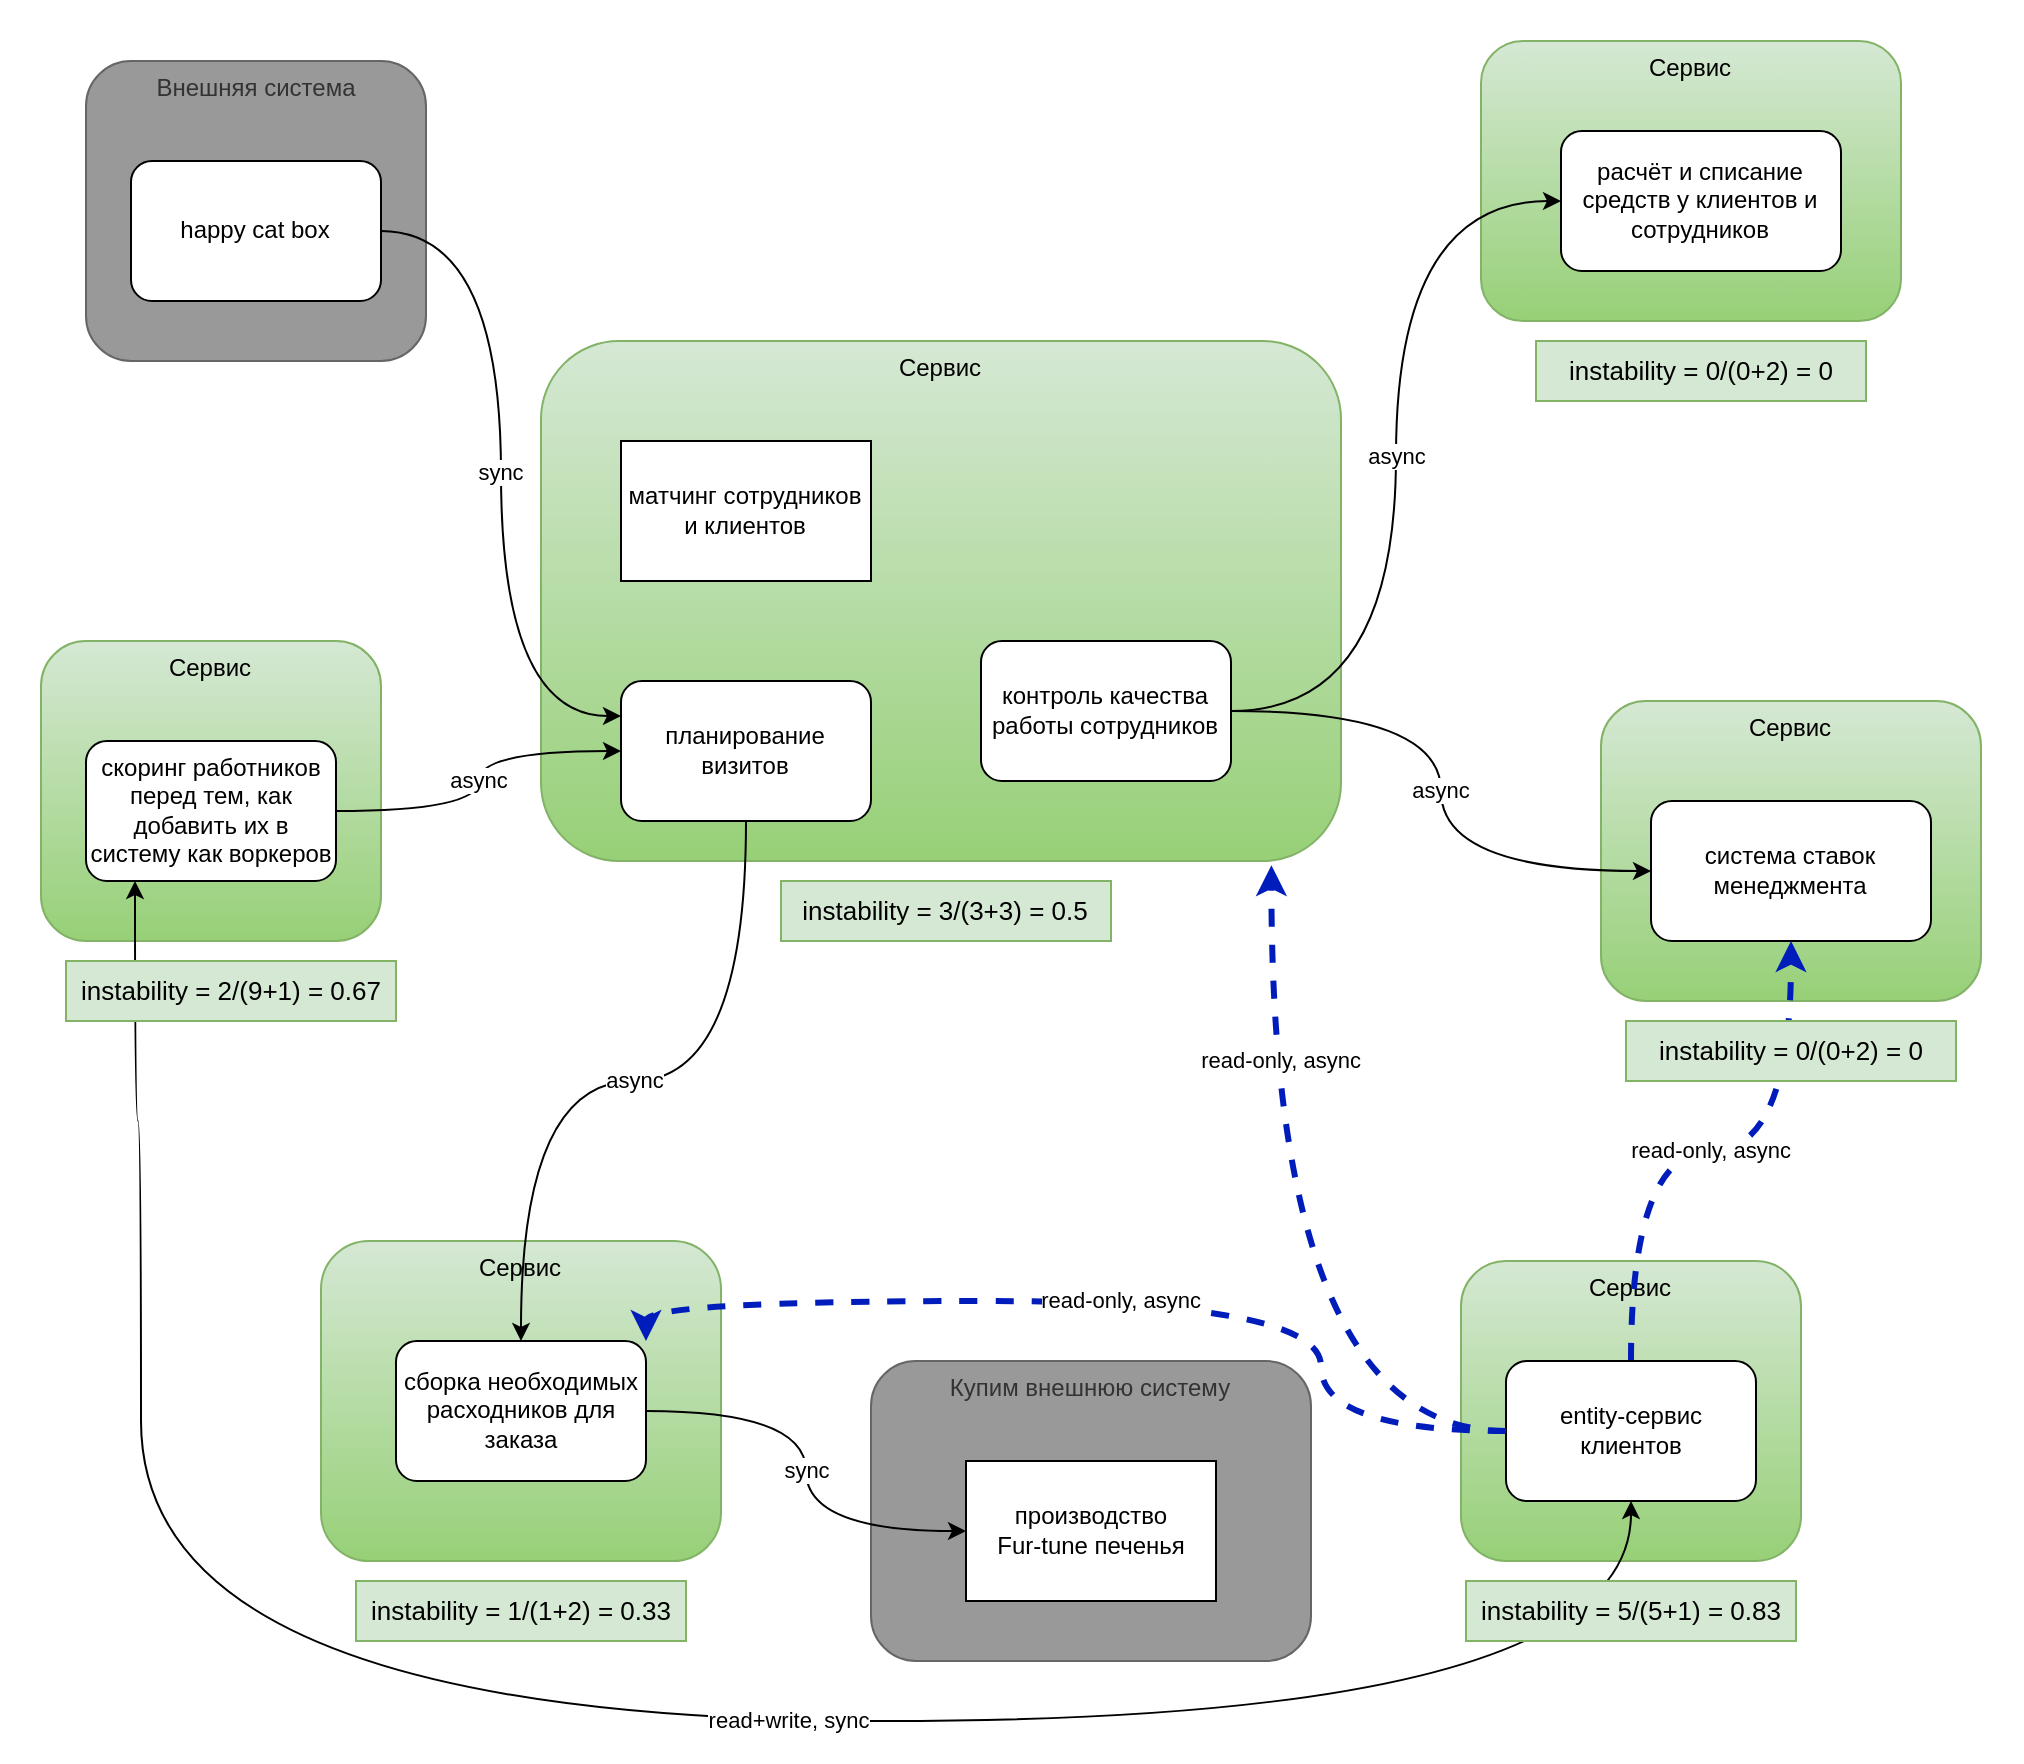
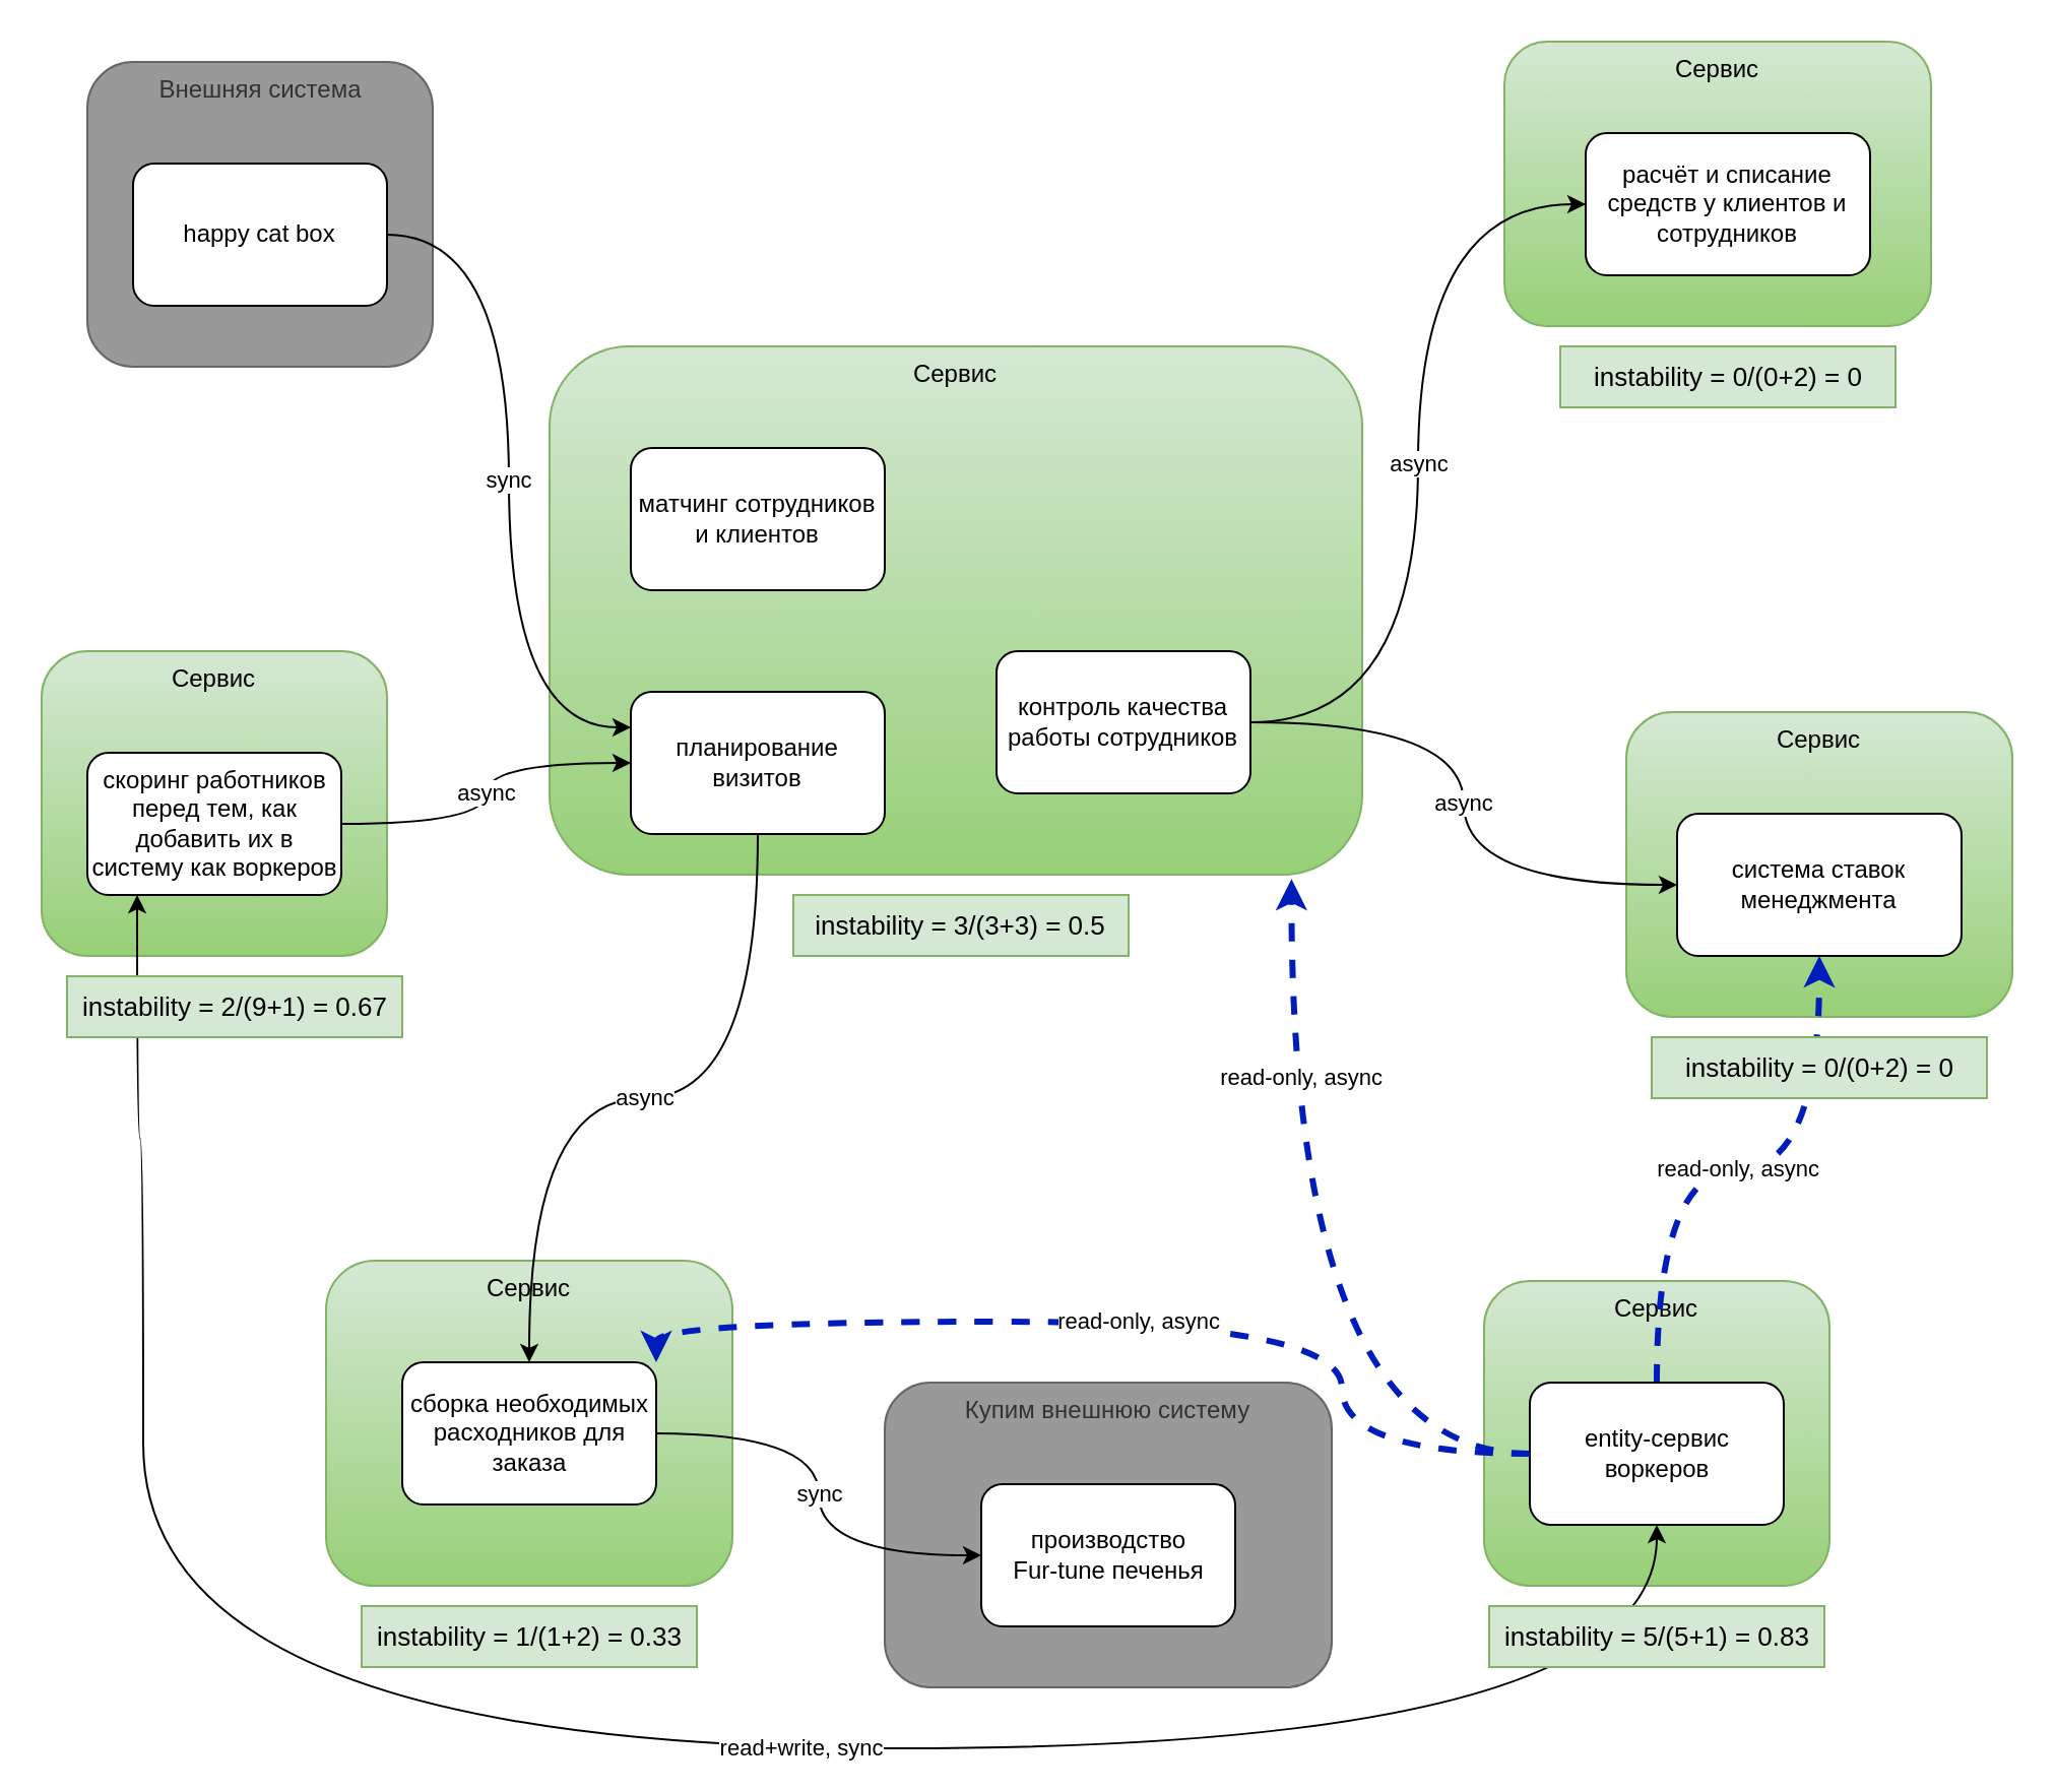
  <mxCell id="0" />
  <mxCell id="1" parent="0" />
  <mxCell id="2" value="Сервис" style="rounded=1;whiteSpace=wrap;html=1;fillColor=#d5e8d4;strokeColor=#82b366;verticalAlign=top;gradientColor=#97d077;" parent="1" vertex="1"><mxGeometry x="270" y="170" width="400" height="260" as="geometry" /></mxCell>
  <mxCell id="3" value="Внешняя система" style="rounded=1;whiteSpace=wrap;html=1;verticalAlign=top;fillColor=#999999;strokeColor=#666666;fontColor=#333333;" parent="1" vertex="1"><mxGeometry x="42.5" y="30" width="170" height="150" as="geometry" /></mxCell>
  <mxCell id="4" value="Сервис" style="rounded=1;whiteSpace=wrap;html=1;fillColor=#d5e8d4;strokeColor=#82b366;verticalAlign=top;gradientColor=#97d077;" parent="1" vertex="1"><mxGeometry x="20" y="320" width="170" height="150" as="geometry" /></mxCell>
  <mxCell id="5" value="Сервис" style="rounded=1;whiteSpace=wrap;html=1;fillColor=#d5e8d4;strokeColor=#82b366;verticalAlign=top;gradientColor=#97d077;" parent="1" vertex="1"><mxGeometry x="160" y="620" width="200" height="160" as="geometry" /></mxCell>
  <mxCell id="6" value="Купим внешнюю систему" style="rounded=1;whiteSpace=wrap;html=1;verticalAlign=top;fillColor=#999999;strokeColor=#666666;fontColor=#333333;" parent="1" vertex="1"><mxGeometry x="435" y="680" width="220" height="150" as="geometry" /></mxCell>
  <mxCell id="7" value="Сервис" style="rounded=1;whiteSpace=wrap;html=1;fillColor=#d5e8d4;strokeColor=#82b366;verticalAlign=top;gradientColor=#97d077;" parent="1" vertex="1"><mxGeometry x="730" y="630" width="170" height="150" as="geometry" /></mxCell>
  <mxCell id="8" value="Сервис" style="rounded=1;whiteSpace=wrap;html=1;fillColor=#d5e8d4;strokeColor=#82b366;verticalAlign=top;gradientColor=#97d077;" parent="1" vertex="1"><mxGeometry x="800" y="350" width="190" height="150" as="geometry" /></mxCell>
  <mxCell id="9" value="Сервис" style="rounded=1;whiteSpace=wrap;html=1;fillColor=#d5e8d4;strokeColor=#82b366;verticalAlign=top;gradientColor=#97d077;" parent="1" vertex="1"><mxGeometry x="740" y="20" width="210" height="140" as="geometry" /></mxCell>
  <mxCell id="10" value="расчёт и списание средств у клиентов и сотрудников" style="rounded=1;whiteSpace=wrap;html=1;" parent="1" vertex="1"><mxGeometry x="780" y="65" width="140" height="70" as="geometry" /></mxCell>
  <mxCell id="11" value="система ставок менеджмента" style="rounded=1;whiteSpace=wrap;html=1;" parent="1" vertex="1"><mxGeometry x="825" y="400" width="140" height="70" as="geometry" /></mxCell>
  <mxCell id="12" value="read-only, async" style="edgeStyle=orthogonalEdgeStyle;rounded=0;orthogonalLoop=1;jettySize=auto;html=1;curved=1;strokeWidth=3;dashed=1;fillColor=#0050ef;strokeColor=#001DBC;" parent="1" source="14" target="11" edge="1"><mxGeometry relative="1" as="geometry" /></mxCell>
  <mxCell id="13" value="read-only, async" style="edgeStyle=orthogonalEdgeStyle;rounded=0;orthogonalLoop=1;jettySize=auto;html=1;curved=1;strokeWidth=3;entryX=1;entryY=0;entryDx=0;entryDy=0;dashed=1;fillColor=#0050ef;strokeColor=#001DBC;" parent="1" source="14" target="16" edge="1"><mxGeometry relative="1" as="geometry"><Array as="points"><mxPoint x="660" y="715" /><mxPoint x="660" y="650" /><mxPoint x="323" y="650" /></Array></mxGeometry></mxCell>
- <mxCell id="14" value="entity-сервис клиентов" style="rounded=1;whiteSpace=wrap;html=1;" parent="1" vertex="1"><mxGeometry x="752.5" y="680" width="125" height="70" as="geometry" /></mxCell>
- <mxCell id="15" value="производство&lt;div&gt;Fur-tune печенья&lt;/div&gt;" style="whiteSpace=wrap;html=1;rounded=0;" parent="1" vertex="1"><mxGeometry x="482.5" y="730" width="125" height="70" as="geometry" /></mxCell>
+ <mxCell id="14" value="entity-сервис воркеров" style="rounded=1;whiteSpace=wrap;html=1;" parent="1" vertex="1"><mxGeometry x="752.5" y="680" width="125" height="70" as="geometry" /></mxCell>
+ <mxCell id="15" value="производство&lt;div&gt;Fur-tune печенья&lt;/div&gt;" style="rounded=1;whiteSpace=wrap;html=1;" parent="1" vertex="1"><mxGeometry x="482.5" y="730" width="125" height="70" as="geometry" /></mxCell>
  <mxCell id="16" value="сборка необходимых расходников для заказа" style="rounded=1;whiteSpace=wrap;html=1;" parent="1" vertex="1"><mxGeometry x="197.5" y="670" width="125" height="70" as="geometry" /></mxCell>
  <mxCell id="17" value="async" style="edgeStyle=orthogonalEdgeStyle;rounded=0;orthogonalLoop=1;jettySize=auto;html=1;entryX=0;entryY=0.5;entryDx=0;entryDy=0;curved=1;" parent="1" source="18" target="23" edge="1"><mxGeometry relative="1" as="geometry" /></mxCell>
  <mxCell id="18" value="скоринг работников перед тем, как добавить их в систему как воркеров" style="rounded=1;whiteSpace=wrap;html=1;" parent="1" vertex="1"><mxGeometry x="42.5" y="370" width="125" height="70" as="geometry" /></mxCell>
  <mxCell id="19" value="sync" style="edgeStyle=orthogonalEdgeStyle;rounded=0;orthogonalLoop=1;jettySize=auto;html=1;exitX=1;exitY=0.5;exitDx=0;exitDy=0;entryX=0;entryY=0.25;entryDx=0;entryDy=0;curved=1;" parent="1" source="20" target="23" edge="1"><mxGeometry relative="1" as="geometry" /></mxCell>
  <mxCell id="20" value="happy cat box" style="rounded=1;whiteSpace=wrap;html=1;" parent="1" vertex="1"><mxGeometry x="65" y="80" width="125" height="70" as="geometry" /></mxCell>
- <mxCell id="21" value="матчинг сотрудников и клиентов" style="whiteSpace=wrap;html=1;rounded=0;" parent="1" vertex="1"><mxGeometry x="310" y="220" width="125" height="70" as="geometry" /></mxCell>
+ <mxCell id="21" value="матчинг сотрудников и клиентов" style="rounded=1;whiteSpace=wrap;html=1;" parent="1" vertex="1"><mxGeometry x="310" y="220" width="125" height="70" as="geometry" /></mxCell>
  <mxCell id="22" value="async" style="edgeStyle=orthogonalEdgeStyle;rounded=0;orthogonalLoop=1;jettySize=auto;html=1;curved=1;" parent="1" source="23" target="16" edge="1"><mxGeometry relative="1" as="geometry" /></mxCell>
  <mxCell id="23" value="планирование визитов" style="rounded=1;whiteSpace=wrap;html=1;" parent="1" vertex="1"><mxGeometry x="310" y="340" width="125" height="70" as="geometry" /></mxCell>
  <mxCell id="24" value="async" style="edgeStyle=orthogonalEdgeStyle;rounded=0;orthogonalLoop=1;jettySize=auto;html=1;entryX=0;entryY=0.5;entryDx=0;entryDy=0;curved=1;" parent="1" source="26" target="10" edge="1"><mxGeometry relative="1" as="geometry" /></mxCell>
  <mxCell id="25" value="async" style="edgeStyle=orthogonalEdgeStyle;rounded=0;orthogonalLoop=1;jettySize=auto;html=1;entryX=0;entryY=0.5;entryDx=0;entryDy=0;curved=1;" parent="1" source="26" target="11" edge="1"><mxGeometry relative="1" as="geometry" /></mxCell>
  <mxCell id="26" value="контроль качества работы сотрудников" style="rounded=1;whiteSpace=wrap;html=1;" parent="1" vertex="1"><mxGeometry x="490" y="320" width="125" height="70" as="geometry" /></mxCell>
  <mxCell id="27" value="sync" style="edgeStyle=orthogonalEdgeStyle;rounded=0;orthogonalLoop=1;jettySize=auto;html=1;exitX=1;exitY=0.5;exitDx=0;exitDy=0;curved=1;" parent="1" source="16" target="15" edge="1"><mxGeometry relative="1" as="geometry" /></mxCell>
  <mxCell id="28" value="read-only, async" style="edgeStyle=orthogonalEdgeStyle;rounded=0;orthogonalLoop=1;jettySize=auto;html=1;entryX=0.913;entryY=1.008;entryDx=0;entryDy=0;entryPerimeter=0;curved=1;strokeWidth=3;exitX=0;exitY=0.5;exitDx=0;exitDy=0;dashed=1;fillColor=#0050ef;strokeColor=#001DBC;" parent="1" source="14" target="2" edge="1"><mxGeometry x="0.511" y="-5" relative="1" as="geometry"><mxPoint as="offset" /></mxGeometry></mxCell>
  <mxCell id="29" value="read+write, sync" style="edgeStyle=orthogonalEdgeStyle;rounded=0;orthogonalLoop=1;jettySize=auto;html=1;entryX=0.5;entryY=1;entryDx=0;entryDy=0;curved=1;startArrow=classic;startFill=1;exitX=0.196;exitY=1;exitDx=0;exitDy=0;exitPerimeter=0;" parent="1" source="18" target="14" edge="1"><mxGeometry x="0.169" relative="1" as="geometry"><Array as="points"><mxPoint x="67" y="560" /><mxPoint x="70" y="560" /><mxPoint x="70" y="860" /><mxPoint x="815" y="860" /></Array><mxPoint as="offset" /></mxGeometry></mxCell>
  <mxCell id="30" value="instability = 5/(5+1) = 0.83" style="text;html=1;align=center;verticalAlign=middle;whiteSpace=wrap;rounded=0;fontSize=13;fillColor=#d5e8d4;strokeColor=#82b366;" parent="1" vertex="1"><mxGeometry x="732.5" y="790" width="165" height="30" as="geometry" /></mxCell>
  <mxCell id="31" value="instability = 2/(9+1) = 0.67" style="text;html=1;align=center;verticalAlign=middle;whiteSpace=wrap;rounded=0;fontSize=13;fillColor=#d5e8d4;strokeColor=#82b366;" parent="1" vertex="1"><mxGeometry x="32.5" y="480" width="165" height="30" as="geometry" /></mxCell>
  <mxCell id="32" value="instability = 0/(0+2) = 0" style="text;html=1;align=center;verticalAlign=middle;whiteSpace=wrap;rounded=0;fontSize=13;fillColor=#d5e8d4;strokeColor=#82b366;" parent="1" vertex="1"><mxGeometry x="767.5" y="170" width="165" height="30" as="geometry" /></mxCell>
  <mxCell id="33" value="instability = 0/(0+2) = 0" style="text;html=1;align=center;verticalAlign=middle;whiteSpace=wrap;rounded=0;fontSize=13;fillColor=#d5e8d4;strokeColor=#82b366;" parent="1" vertex="1"><mxGeometry x="812.5" y="510" width="165" height="30" as="geometry" /></mxCell>
  <mxCell id="34" value="instability = 3/(3+3) = 0.5" style="text;html=1;align=center;verticalAlign=middle;whiteSpace=wrap;rounded=0;fontSize=13;fillColor=#d5e8d4;strokeColor=#82b366;" parent="1" vertex="1"><mxGeometry x="390" y="440" width="165" height="30" as="geometry" /></mxCell>
  <mxCell id="35" value="instability = 1/(1+2) = 0.33" style="text;html=1;align=center;verticalAlign=middle;whiteSpace=wrap;rounded=0;fontSize=13;fillColor=#d5e8d4;strokeColor=#82b366;" parent="1" vertex="1"><mxGeometry x="177.5" y="790" width="165" height="30" as="geometry" /></mxCell>
